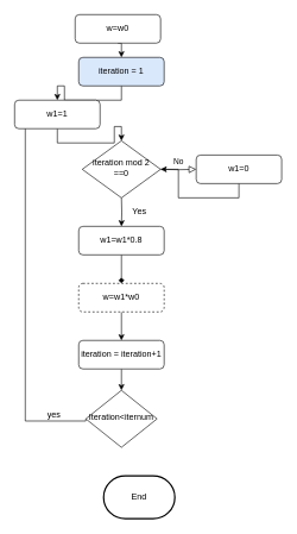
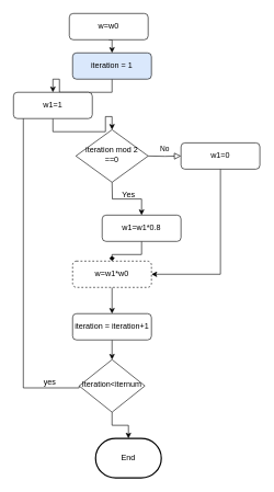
  <mxCell id="0" />
  <mxCell id="1" parent="0" />
  <mxCell id="2" style="edgeStyle=orthogonalEdgeStyle;rounded=0;orthogonalLoop=1;jettySize=auto;html=1;exitX=0.5;exitY=1;exitDx=0;exitDy=0;entryX=0.5;entryY=0;entryDx=0;entryDy=0;" edge="1" parent="1" source="3" target="23"><mxGeometry relative="1" as="geometry" /></mxCell>
  <mxCell id="3" value="iteration = 1" style="rounded=1;whiteSpace=wrap;html=1;fontSize=12;glass=0;strokeWidth=1;shadow=0;fillColor=#dae8fc;" parent="1" vertex="1"><mxGeometry x="110" y="80" width="120" height="40" as="geometry" /></mxCell>
  <mxCell id="4" value="No" style="edgeStyle=orthogonalEdgeStyle;rounded=0;html=1;jettySize=auto;orthogonalLoop=1;fontSize=11;endArrow=block;endFill=0;endSize=8;strokeWidth=1;shadow=0;labelBackgroundColor=none;" parent="1" target="8" edge="1"><mxGeometry y="10" relative="1" as="geometry"><mxPoint as="offset" /><mxPoint x="225" y="237" as="sourcePoint" /></mxGeometry></mxCell>
  <mxCell id="5" style="edgeStyle=orthogonalEdgeStyle;rounded=0;orthogonalLoop=1;jettySize=auto;html=1;exitX=0.5;exitY=1;exitDx=0;exitDy=0;entryX=0.5;entryY=0;entryDx=0;entryDy=0;" edge="1" parent="1" target="13"><mxGeometry relative="1" as="geometry"><mxPoint x="170" y="277" as="sourcePoint" /></mxGeometry></mxCell>
  <mxCell id="6" value="iteration mod 2 ==0" style="rhombus;whiteSpace=wrap;html=1;shadow=0;fontFamily=Helvetica;fontSize=12;align=center;strokeWidth=1;spacing=6;spacingTop=-4;" parent="1" vertex="1"><mxGeometry x="115" y="197" width="110" height="80" as="geometry" /></mxCell>
- <mxCell id="7" style="edgeStyle=orthogonalEdgeStyle;rounded=0;orthogonalLoop=1;jettySize=auto;html=1;exitX=0.5;exitY=1;exitDx=0;exitDy=0;" edge="1" parent="1" source="8" target="6"><mxGeometry relative="1" as="geometry"><mxPoint x="325" y="357" as="targetPoint" /></mxGeometry></mxCell>
+ <mxCell id="7" style="edgeStyle=orthogonalEdgeStyle;rounded=0;orthogonalLoop=1;jettySize=auto;html=1;exitX=0.5;exitY=1;exitDx=0;exitDy=0;entryX=1;entryY=0.5;entryDx=0;entryDy=0;" edge="1" parent="1" source="8" target="17"><mxGeometry relative="1" as="geometry"><mxPoint x="325" y="357" as="targetPoint" /></mxGeometry></mxCell>
  <mxCell id="8" value="w1=0" style="rounded=1;whiteSpace=wrap;html=1;fontSize=12;glass=0;strokeWidth=1;shadow=0;" parent="1" vertex="1"><mxGeometry x="275" y="217" width="120" height="40" as="geometry" /></mxCell>
+ <mxCell id="9" style="edgeStyle=orthogonalEdgeStyle;rounded=0;orthogonalLoop=1;jettySize=auto;html=1;exitX=0.5;exitY=1;exitDx=0;exitDy=0;entryX=0.5;entryY=0;entryDx=0;entryDy=0;entryPerimeter=0;" edge="1" parent="1" source="11" target="20"><mxGeometry relative="1" as="geometry" /></mxCell>
  <mxCell id="10" style="edgeStyle=orthogonalEdgeStyle;rounded=0;orthogonalLoop=1;jettySize=auto;html=1;exitX=0;exitY=0.5;exitDx=0;exitDy=0;entryX=0;entryY=0.75;entryDx=0;entryDy=0;" edge="1" parent="1" source="11" target="23"><mxGeometry relative="1" as="geometry"><Array as="points"><mxPoint x="120" y="590" /><mxPoint x="35" y="590" /><mxPoint x="35" y="170" /></Array></mxGeometry></mxCell>
  <mxCell id="11" value="Iteration&amp;lt;iternum" style="rhombus;whiteSpace=wrap;html=1;shadow=0;fontFamily=Helvetica;fontSize=12;align=center;strokeWidth=1;spacing=6;spacingTop=-4;" parent="1" vertex="1"><mxGeometry x="120" y="547" width="100" height="80" as="geometry" /></mxCell>
  <mxCell id="12" style="edgeStyle=orthogonalEdgeStyle;rounded=0;orthogonalLoop=1;jettySize=auto;html=1;exitX=0.5;exitY=1;exitDx=0;exitDy=0;endArrow=diamond;" edge="1" parent="1" source="13" target="17"><mxGeometry relative="1" as="geometry" /></mxCell>
- <mxCell id="13" value="w1=w1*0.8" style="rounded=1;whiteSpace=wrap;html=1;fontSize=12;glass=0;strokeWidth=1;shadow=0;" vertex="1" parent="1"><mxGeometry x="110" y="317" width="120" height="40" as="geometry" /></mxCell>
+ <mxCell id="13" value="w1=w1*0.8" style="rounded=1;whiteSpace=wrap;html=1;fontSize=12;glass=0;strokeWidth=1;shadow=0;" vertex="1" parent="1"><mxGeometry x="155" y="327" width="120" height="40" as="geometry" /></mxCell>
  <mxCell id="14" style="edgeStyle=orthogonalEdgeStyle;rounded=0;orthogonalLoop=1;jettySize=auto;html=1;exitX=0.5;exitY=1;exitDx=0;exitDy=0;entryX=0.5;entryY=0;entryDx=0;entryDy=0;" edge="1" parent="1" source="15" target="3"><mxGeometry relative="1" as="geometry" /></mxCell>
  <mxCell id="15" value="w=w0" style="rounded=1;whiteSpace=wrap;html=1;fontSize=12;glass=0;strokeWidth=1;shadow=0;" vertex="1" parent="1"><mxGeometry x="105" y="20" width="120" height="40" as="geometry" /></mxCell>
  <mxCell id="16" style="edgeStyle=orthogonalEdgeStyle;rounded=0;orthogonalLoop=1;jettySize=auto;html=1;exitX=0.5;exitY=1;exitDx=0;exitDy=0;" edge="1" parent="1" source="17" target="19"><mxGeometry relative="1" as="geometry"><mxPoint x="175" y="467" as="targetPoint" /></mxGeometry></mxCell>
  <mxCell id="17" value="w=w1*w0" style="rounded=1;whiteSpace=wrap;html=1;fontSize=12;glass=0;strokeWidth=1;shadow=0;dashed=1;" vertex="1" parent="1"><mxGeometry x="110" y="397" width="120" height="40" as="geometry" /></mxCell>
  <mxCell id="18" style="edgeStyle=orthogonalEdgeStyle;rounded=0;orthogonalLoop=1;jettySize=auto;html=1;exitX=0.5;exitY=1;exitDx=0;exitDy=0;entryX=0.5;entryY=0;entryDx=0;entryDy=0;" edge="1" parent="1" source="19" target="11"><mxGeometry relative="1" as="geometry" /></mxCell>
  <mxCell id="19" value="iteration = iteration+1" style="rounded=1;whiteSpace=wrap;html=1;fontSize=12;glass=0;strokeWidth=1;shadow=0;" vertex="1" parent="1"><mxGeometry x="110" y="477" width="120" height="40" as="geometry" /></mxCell>
  <mxCell id="20" value="End" style="strokeWidth=2;html=1;shape=mxgraph.flowchart.terminator;whiteSpace=wrap;" vertex="1" parent="1"><mxGeometry x="145" y="667" width="100" height="60" as="geometry" /></mxCell>
  <mxCell id="21" value="yes" style="text;html=1;align=center;verticalAlign=middle;resizable=0;points=[];autosize=1;strokeColor=none;fillColor=none;" vertex="1" parent="1"><mxGeometry x="55" y="567" width="40" height="30" as="geometry" /></mxCell>
  <mxCell id="22" style="edgeStyle=orthogonalEdgeStyle;rounded=0;orthogonalLoop=1;jettySize=auto;html=1;exitX=0.5;exitY=1;exitDx=0;exitDy=0;entryX=0.5;entryY=0;entryDx=0;entryDy=0;" edge="1" parent="1" source="23" target="6"><mxGeometry relative="1" as="geometry" /></mxCell>
  <mxCell id="23" value="w1=1" style="rounded=1;whiteSpace=wrap;html=1;fontSize=12;glass=0;strokeWidth=1;shadow=0;" vertex="1" parent="1"><mxGeometry x="20" y="140" width="120" height="40" as="geometry" /></mxCell>
  <mxCell id="24" value="Yes" style="text;html=1;align=center;verticalAlign=middle;resizable=0;points=[];autosize=1;strokeColor=none;fillColor=none;" vertex="1" parent="1"><mxGeometry x="175" y="282" width="40" height="30" as="geometry" /></mxCell>
